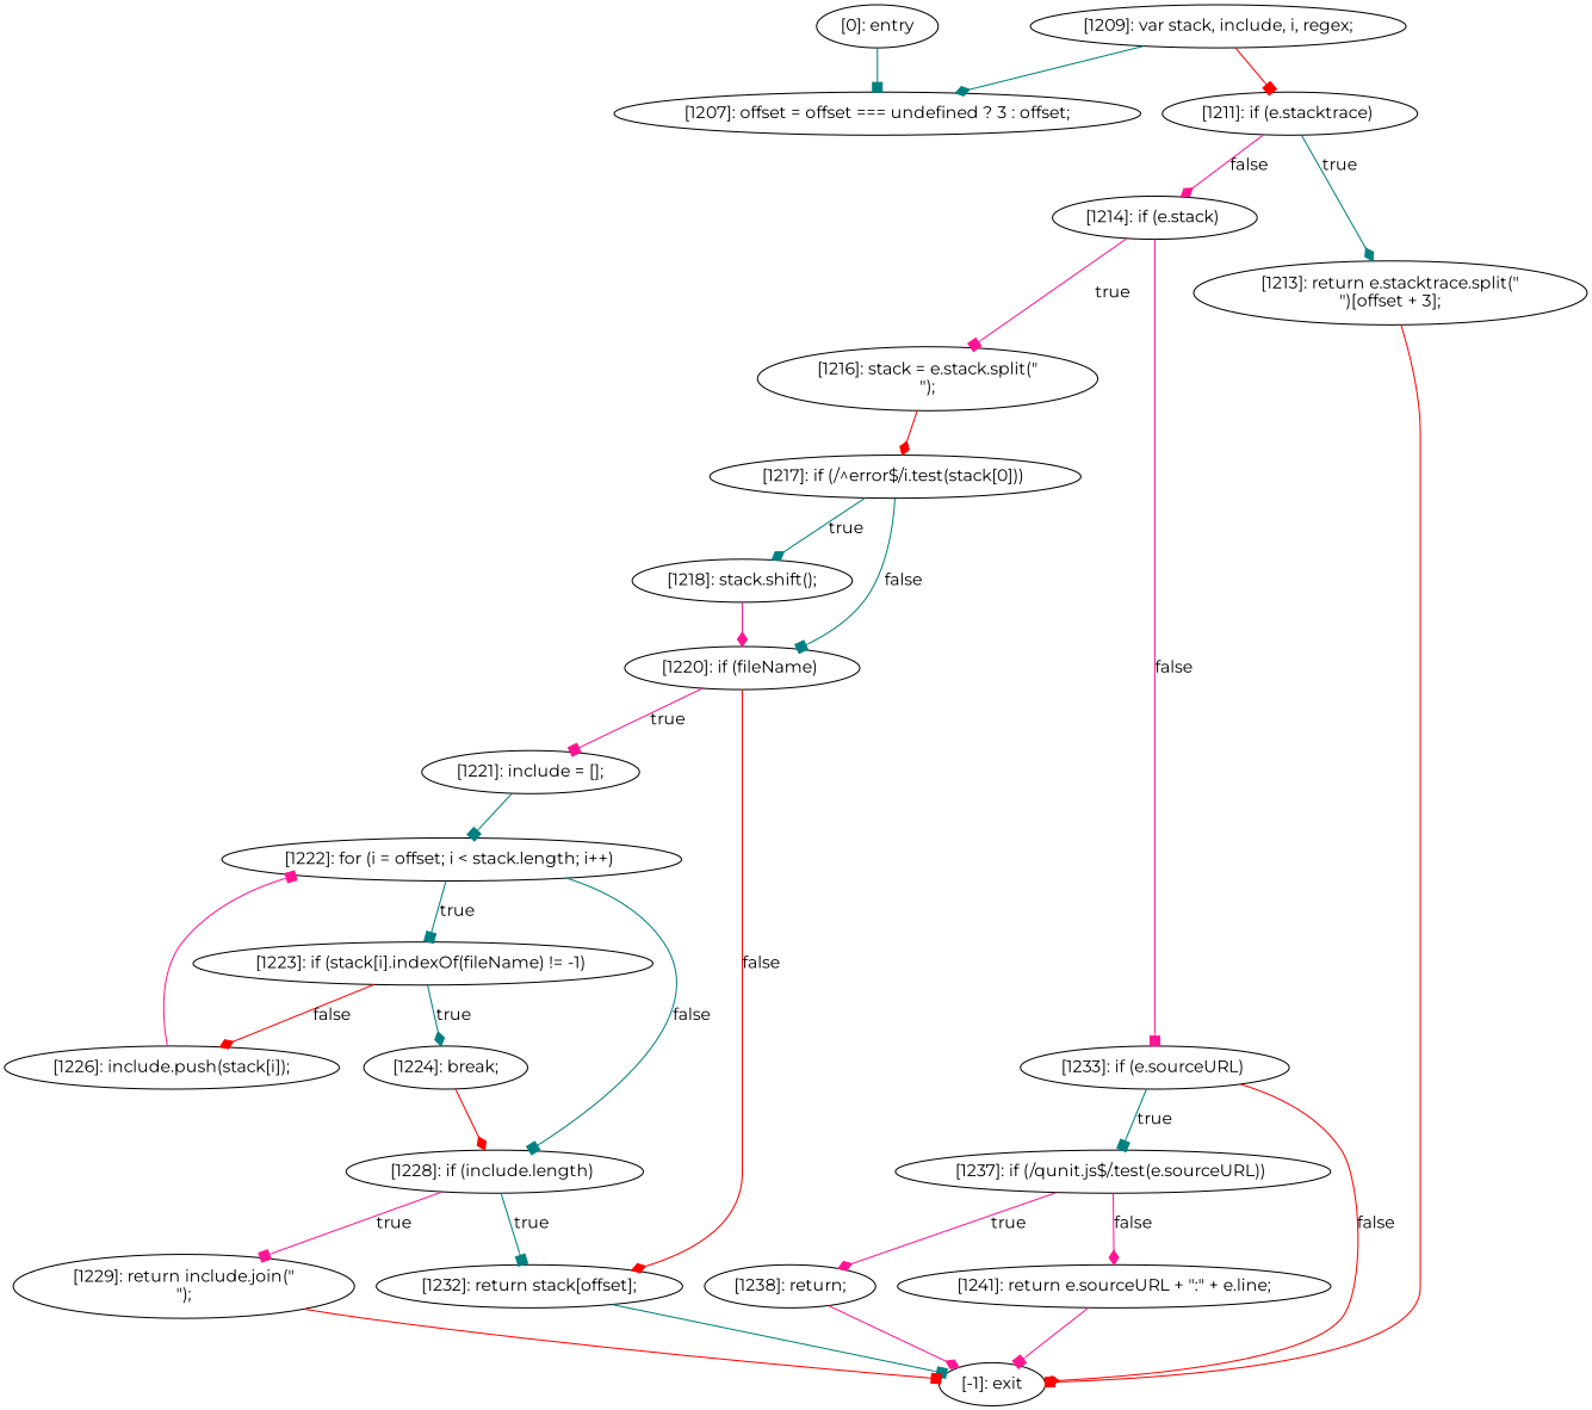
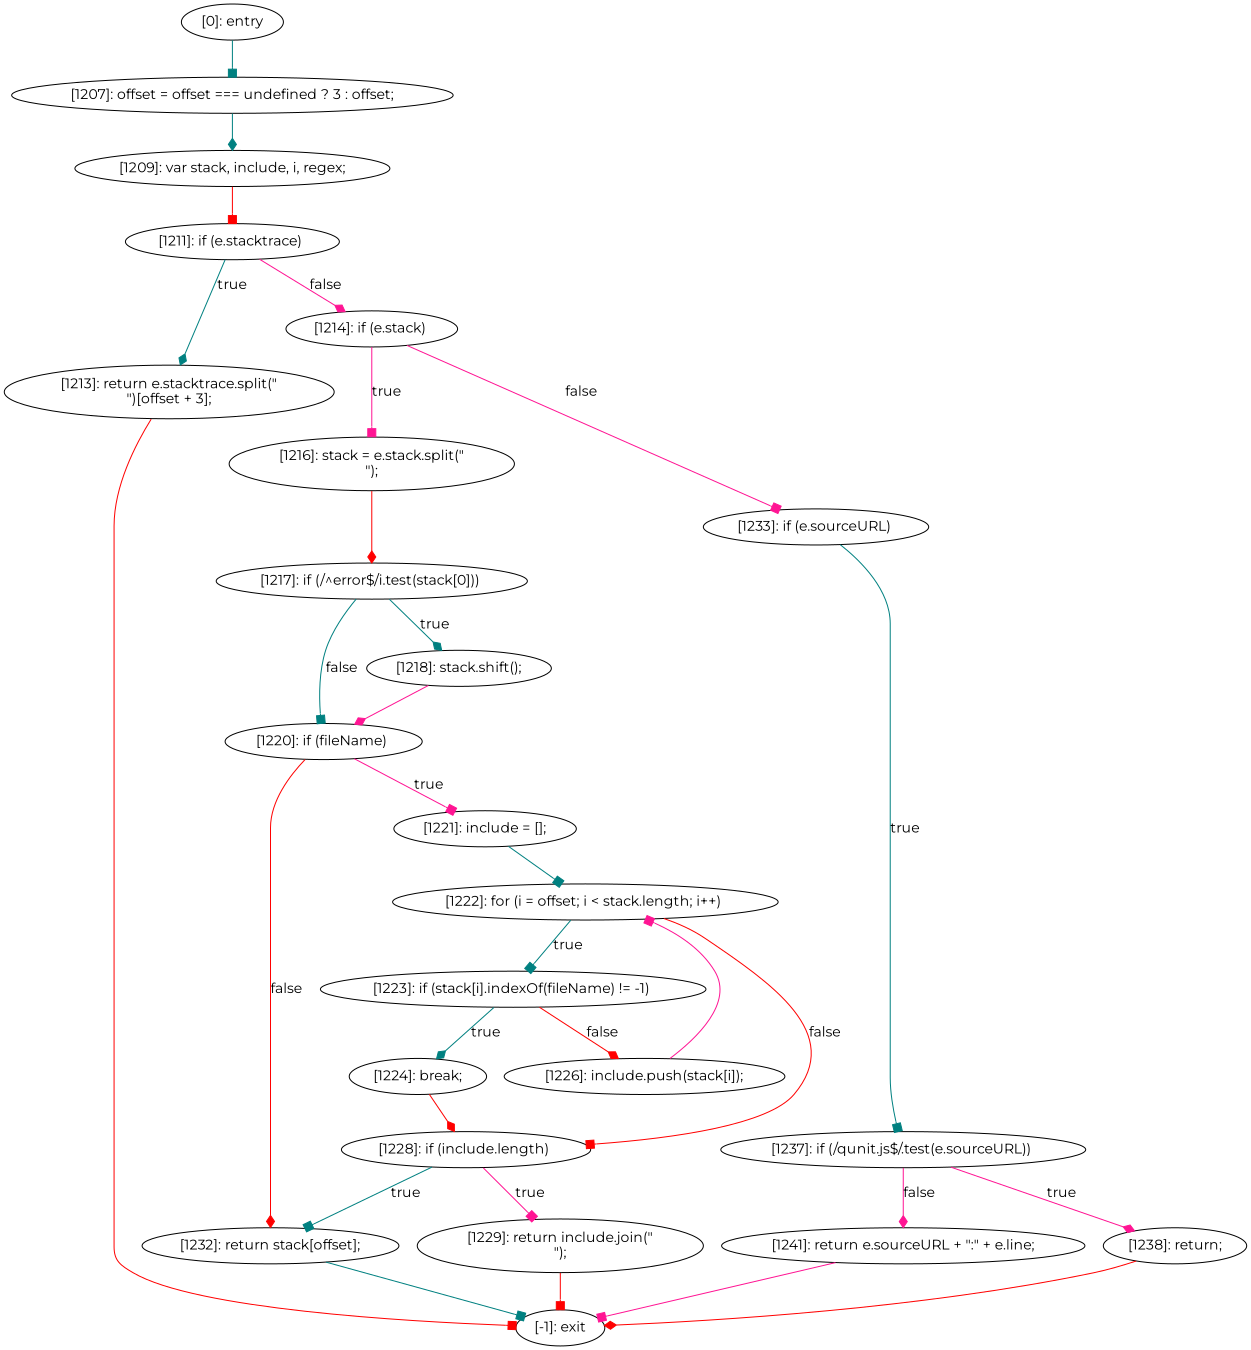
  digraph {
    fontname=Montserrat
    node [fontname=Montserrat]
    edge [arrowhead=box color=teal fontname=Montserrat]
    n1 [label="[1207]: offset = offset === undefined ? 3 : offset;\n"]
    n2 [label="[1209]: var stack, include, i, regex;\n"]
    n3 [label="[1211]: if (e.stacktrace) "]
    n4 [label="[1233]: if (e.sourceURL) "]
    n5 [label="[1237]: if (/qunit.js$/.test(e.sourceURL)) "]
    n6 [label="[-1]: exit"]
    n7 [label="[1241]: return e.sourceURL + \":\" + e.line;\n"]
    n8 [label="[1238]: return;\n"]
    n9 [label="[1221]: include = [];\n"]
    n10 [label="[1222]: for (i = offset; i < stack.length; i++) "]
    n11 [label="[1228]: if (include.length) "]
    n12 [label="[1223]: if (stack[i].indexOf(fileName) != -1) "]
    n13 [label="[1218]: stack.shift();\n"]
    n14 [label="[1220]: if (fileName) "]
    n15 [label="[1232]: return stack[offset];\n"]
    n16 [label="[1224]: break;\n"]
    n17 [label="[1229]: return include.join(\"\n\");\n"]
    n18 [label="[1213]: return e.stacktrace.split(\"\n\")[offset + 3];\n"]
    n19 [label="[1214]: if (e.stack) "]
    n20 [label="[1216]: stack = e.stack.split(\"\n\");\n"]
    n21 [label="[1226]: include.push(stack[i]);\n"]
    n22 [label="[1217]: if (/^error$/i.test(stack[0])) "]
    n23 [label="[0]: entry"]
-   n2 -> n1 [arrowhead=diamond]
+   n1 -> n2 [arrowhead=diamond]
    n2 -> n3 [color=red]
    n3 -> n18 [arrowhead=diamond label=true]
    n3 -> n19 [arrowhead=diamond color=deeppink label=false]
    n4 -> n5 [label=true]
-   n4 -> n6 [arrowhead=diamond color=red label=false]
    n5 -> n7 [arrowhead=diamond color=deeppink label=false]
    n5 -> n8 [arrowhead=diamond color=deeppink label=true]
    n7 -> n6 [color=deeppink]
-   n8 -> n6 [arrowhead=diamond color=deeppink]
+   n8 -> n6 [arrowhead=diamond color=red]
    n9 -> n10
-   n10 -> n11 [label=false]
+   n10 -> n11 [color=red label=false]
    n10 -> n12 [label=true]
    n11 -> n15 [label=true]
    n11 -> n17 [color=deeppink label=true]
    n12 -> n16 [arrowhead=diamond label=true]
    n12 -> n21 [arrowhead=diamond color=red label=false]
    n13 -> n14 [arrowhead=diamond color=deeppink]
    n14 -> n9 [color=deeppink label=true]
    n14 -> n15 [arrowhead=diamond color=red label=false]
    n15 -> n6
    n16 -> n11 [arrowhead=diamond color=red]
    n17 -> n6 [color=red]
    n18 -> n6 [color=red]
    n19 -> n4 [color=deeppink label=false]
    n19 -> n20 [color=deeppink label=true]
    n20 -> n22 [arrowhead=diamond color=red]
    n21 -> n10 [color=deeppink]
    n22 -> n13 [arrowhead=diamond label=true]
    n22 -> n14 [label=false]
    n23 -> n1
  }
